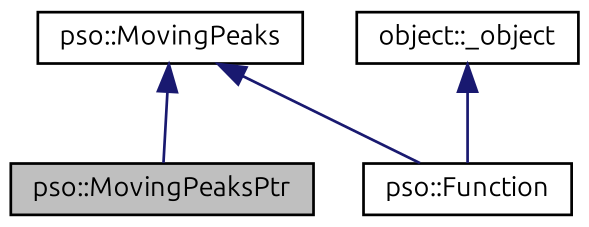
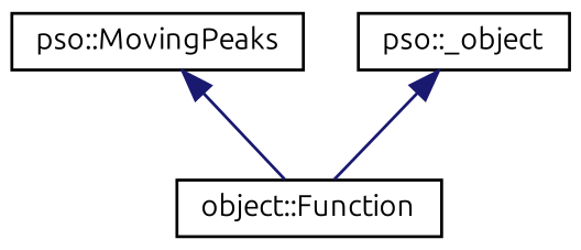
  digraph {
    fontname=Ubuntu
    node [color=black fontname=Ubuntu fontsize=10 shape=record]
    edge [color=midnightblue dir=back fontname=Ubuntu fontsize=10 labelfontname=FreeSans labelfontsize=10 style=solid]
-   n1 [fillcolor=grey75 fontcolor=black height=0.2 label="pso::MovingPeaksPtr" style=filled width=0.4]
    n2 [height=0.2 label="pso::MovingPeaks" width=0.4]
-   n3 [height=0.2 label="pso::Function" width=0.4]
-   n4 [height=0.2 label="object::_object" width=0.4]
-   n2 -> n1
+   n3 [height=0.2 label="object::Function" width=0.4]
+   n4 [height=0.2 label="pso::_object" width=0.4]
    n2 -> n3
    n4 -> n3
  }
